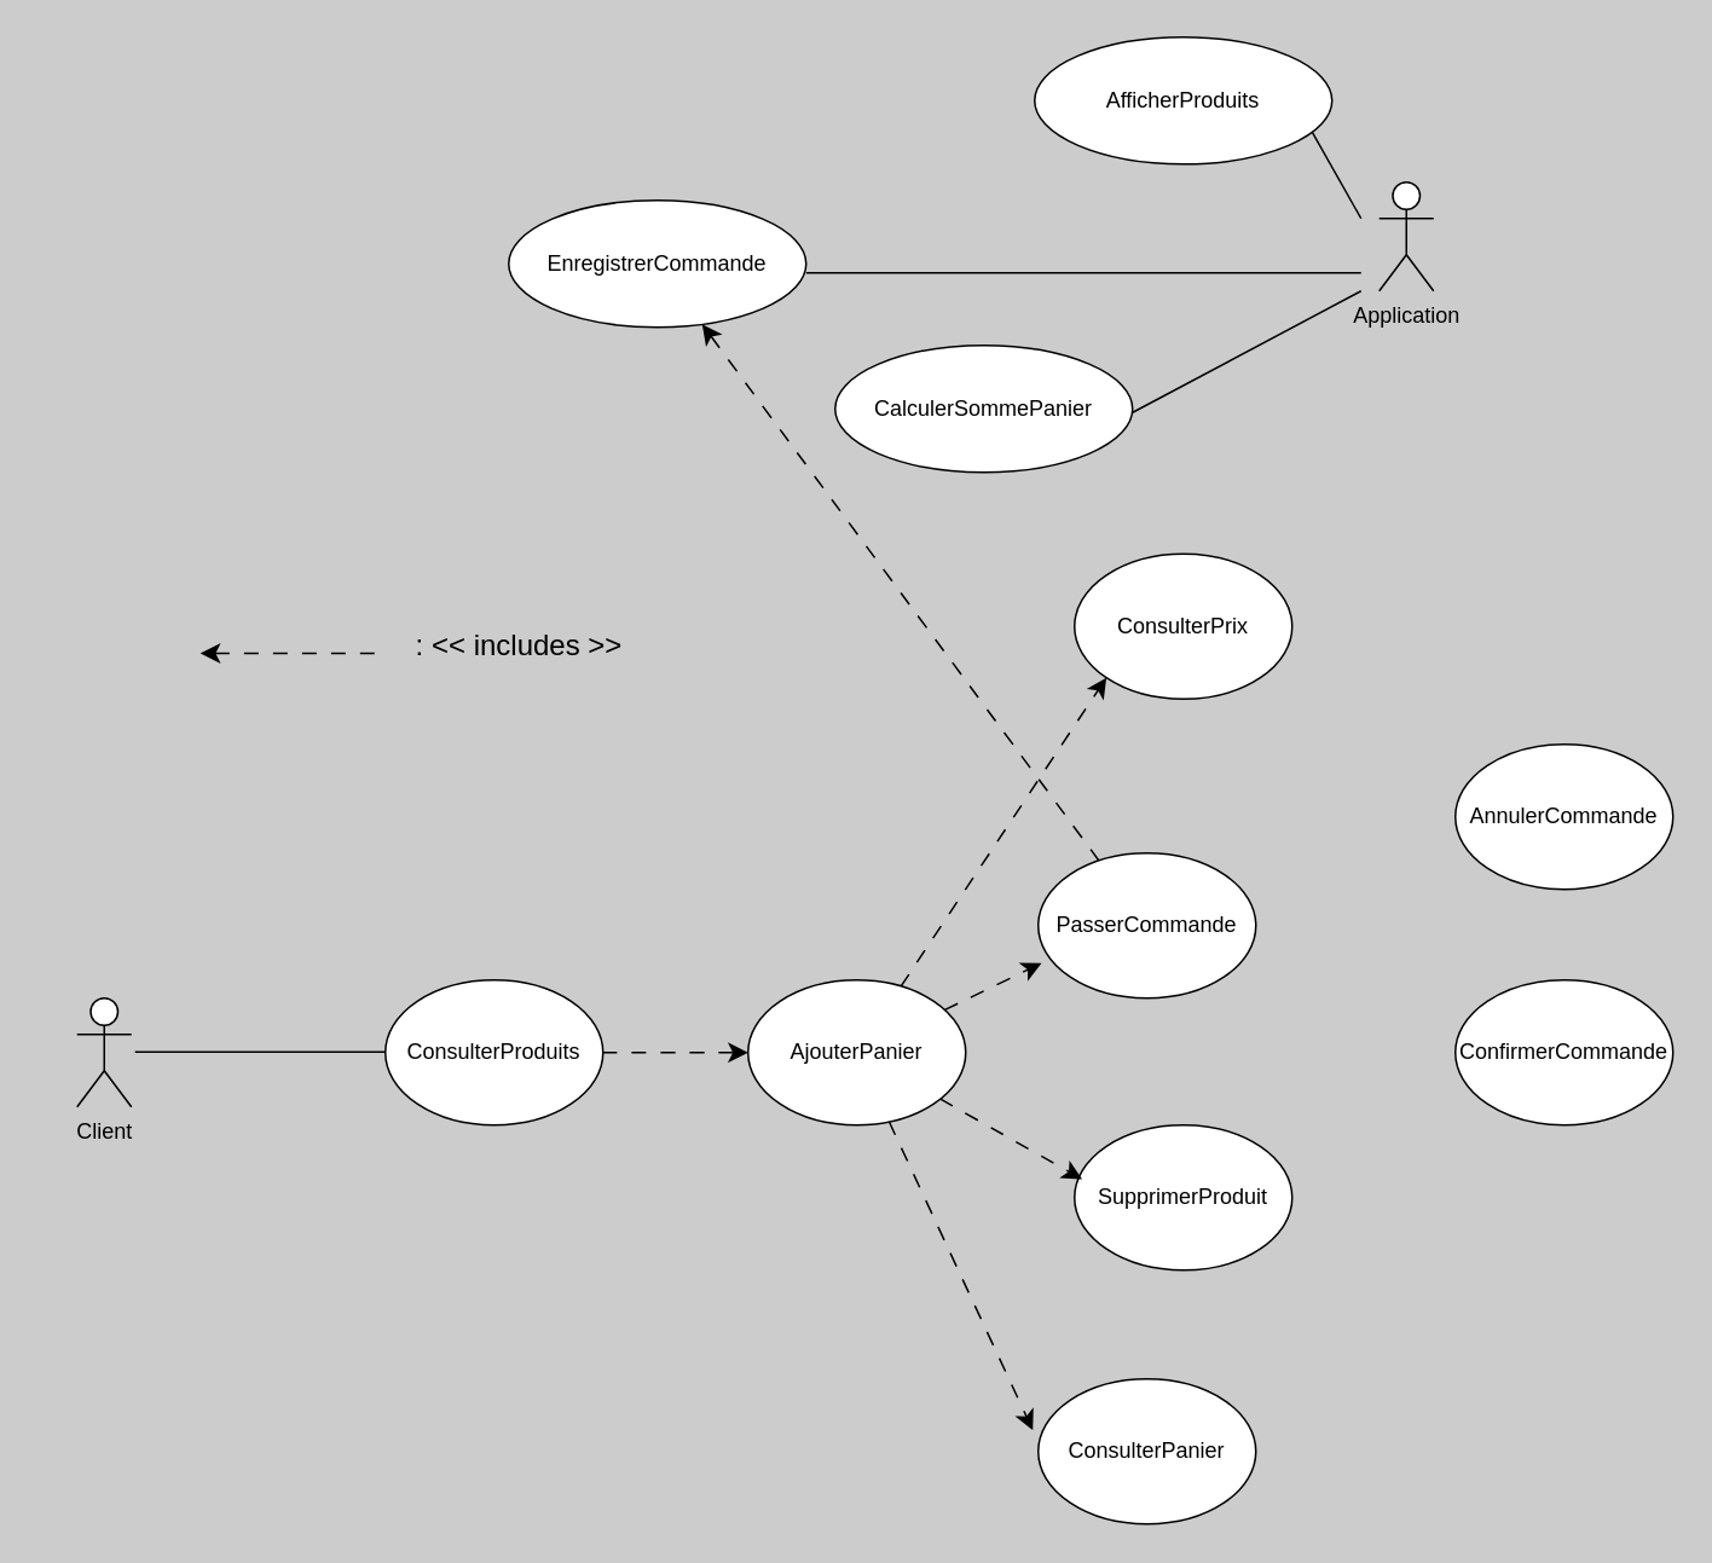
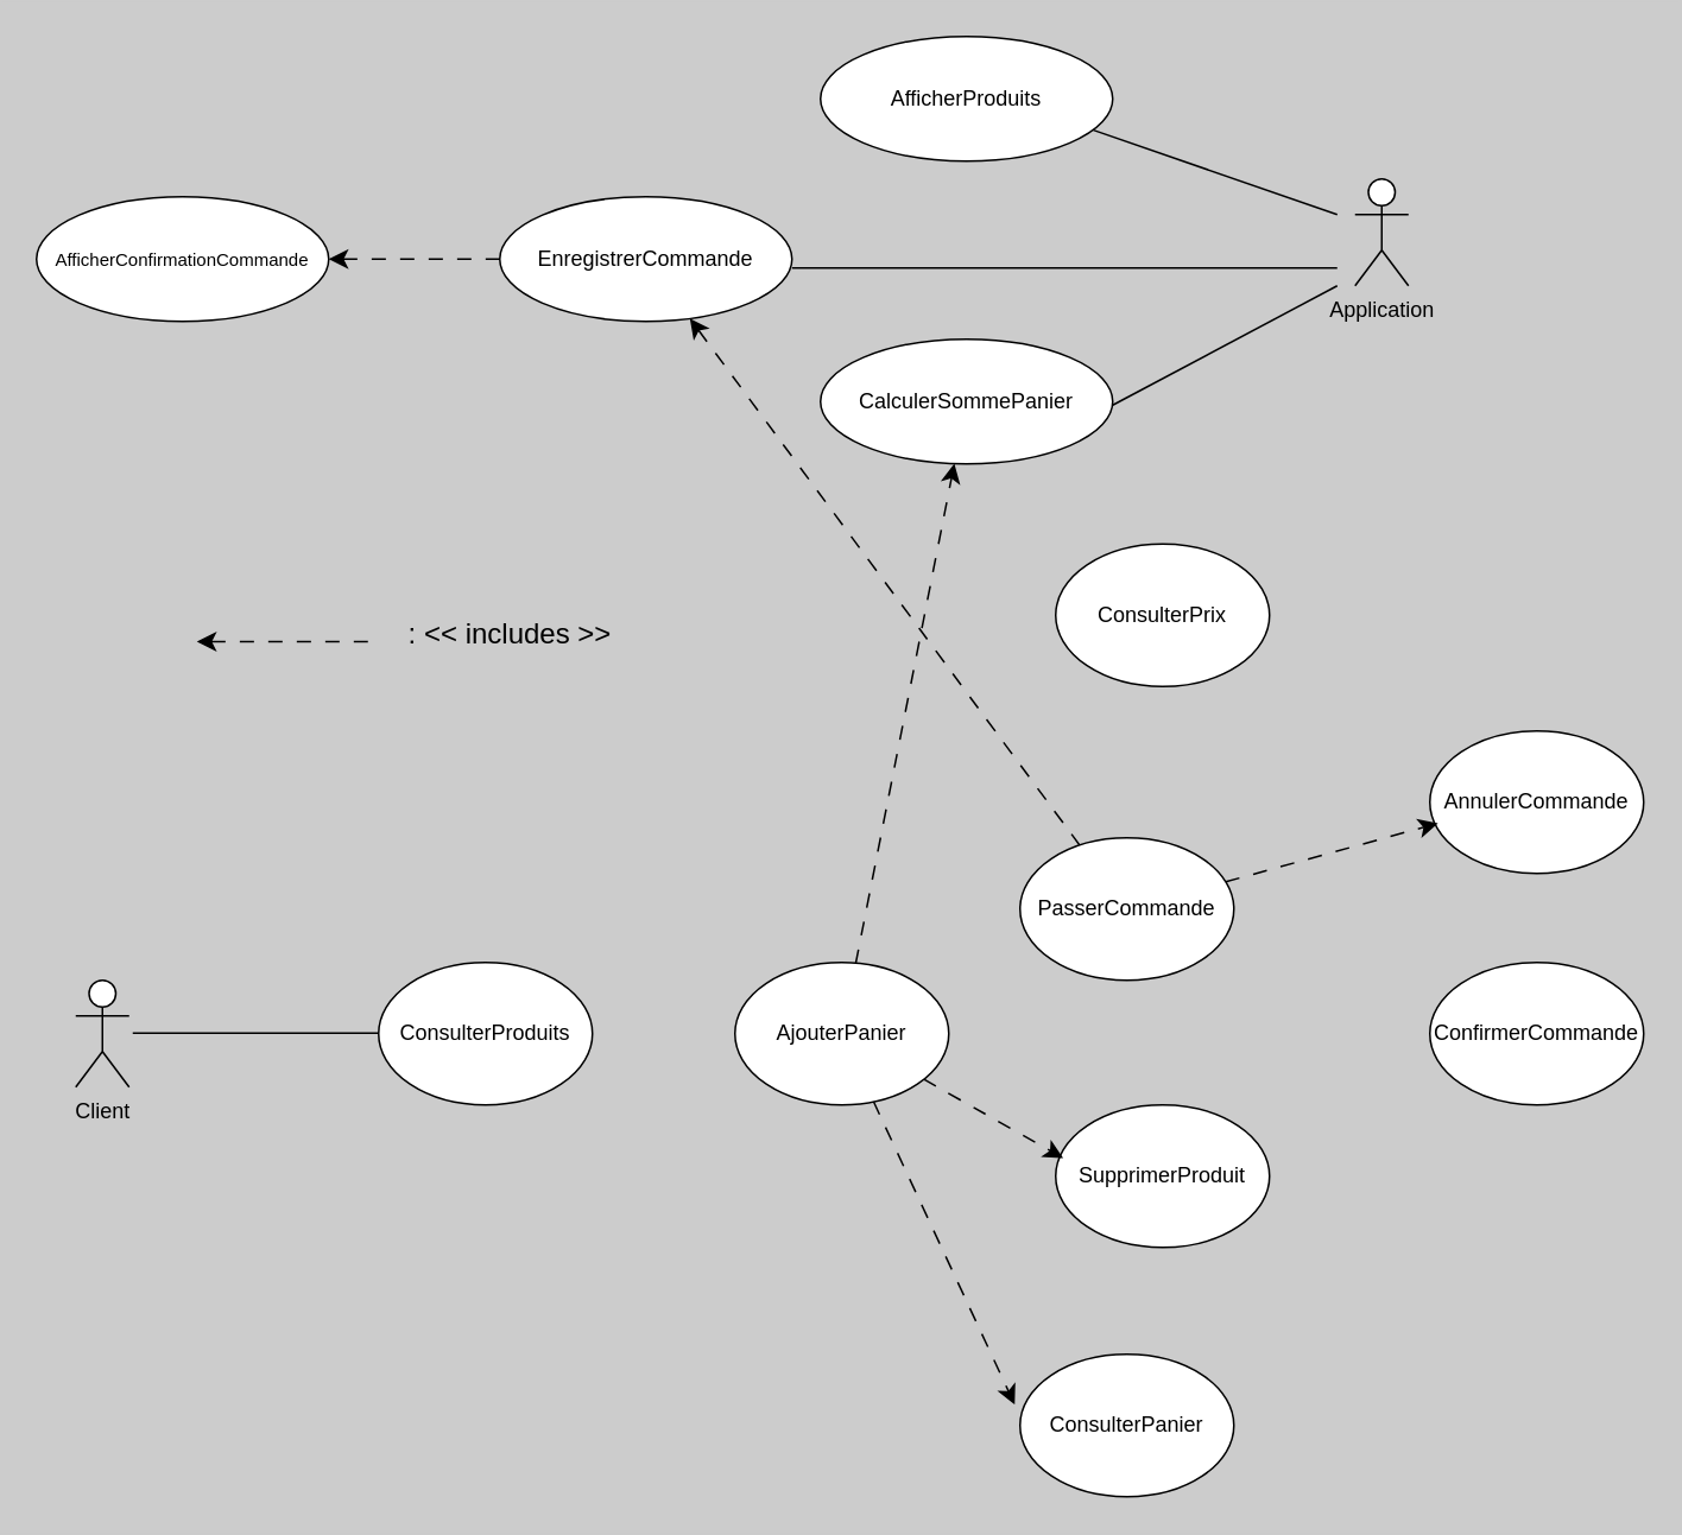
  <mxCell id="0" />
  <mxCell id="1" parent="0" />
  <mxCell id="2" value="Client" style="shape=umlActor;verticalLabelPosition=bottom;verticalAlign=top;html=1;outlineConnect=0;" vertex="1" parent="1"><mxGeometry x="42" y="550" width="30" height="60" as="geometry" /></mxCell>
  <mxCell id="3" value="Application" style="shape=umlActor;verticalLabelPosition=bottom;verticalAlign=top;html=1;outlineConnect=0;" vertex="1" parent="1"><mxGeometry x="760" y="100" width="30" height="60" as="geometry" /></mxCell>
- <mxCell id="4" value="" style="edgeStyle=none;curved=1;rounded=0;orthogonalLoop=1;jettySize=auto;html=1;fontSize=12;startSize=8;endSize=8;dashed=1;dashPattern=8 8;" edge="1" parent="1" source="5" target="7"><mxGeometry relative="1" as="geometry" /></mxCell>
  <mxCell id="5" value="ConsulterProduits" style="ellipse;whiteSpace=wrap;html=1;" vertex="1" parent="1"><mxGeometry x="212" y="540" width="120" height="80" as="geometry" /></mxCell>
- <mxCell id="6" style="edgeStyle=none;curved=1;rounded=0;orthogonalLoop=1;jettySize=auto;html=1;entryX=0;entryY=1;entryDx=0;entryDy=0;fontSize=12;startSize=8;endSize=8;dashed=1;dashPattern=8 8;" edge="1" parent="1" source="7" target="17"><mxGeometry relative="1" as="geometry" /></mxCell>
  <mxCell id="7" value="AjouterPanier" style="ellipse;whiteSpace=wrap;html=1;" vertex="1" parent="1"><mxGeometry x="412" y="540" width="120" height="80" as="geometry" /></mxCell>
  <mxCell id="8" value="SupprimerProduit" style="ellipse;whiteSpace=wrap;html=1;" vertex="1" parent="1"><mxGeometry x="592" y="620" width="120" height="80" as="geometry" /></mxCell>
  <mxCell id="9" value="ConsulterPanier" style="ellipse;whiteSpace=wrap;html=1;" vertex="1" parent="1"><mxGeometry x="572" y="760" width="120" height="80" as="geometry" /></mxCell>
  <mxCell id="10" style="edgeStyle=none;curved=1;rounded=0;orthogonalLoop=1;jettySize=auto;html=1;fontSize=12;startSize=8;endSize=8;dashed=1;dashPattern=8 8;" edge="1" parent="1" source="11" target="14"><mxGeometry relative="1" as="geometry" /></mxCell>
  <mxCell id="11" value="PasserCommande" style="ellipse;whiteSpace=wrap;html=1;" vertex="1" parent="1"><mxGeometry x="572" y="470" width="120" height="80" as="geometry" /></mxCell>
  <mxCell id="12" value="ConfirmerCommande" style="ellipse;whiteSpace=wrap;html=1;" vertex="1" parent="1"><mxGeometry x="802" y="540" width="120" height="80" as="geometry" /></mxCell>
+ <mxCell id="13" style="edgeStyle=none;curved=1;rounded=0;orthogonalLoop=1;jettySize=auto;html=1;entryX=1;entryY=0.5;entryDx=0;entryDy=0;fontSize=12;startSize=8;endSize=8;dashed=1;dashPattern=8 8;" edge="1" parent="1" source="14" target="18"><mxGeometry relative="1" as="geometry" /></mxCell>
  <mxCell id="14" value="EnregistrerCommande" style="ellipse;whiteSpace=wrap;html=1;" vertex="1" parent="1"><mxGeometry x="280" y="110" width="164" height="70" as="geometry" /></mxCell>
- <mxCell id="15" value="AfficherProduits" style="ellipse;whiteSpace=wrap;html=1;" vertex="1" parent="1"><mxGeometry x="570" y="20" width="164" height="70" as="geometry" /></mxCell>
+ <mxCell id="15" value="AfficherProduits" style="ellipse;whiteSpace=wrap;html=1;" vertex="1" parent="1"><mxGeometry x="460" y="20" width="164" height="70" as="geometry" /></mxCell>
  <mxCell id="16" value="CalculerSommePanier" style="ellipse;whiteSpace=wrap;html=1;" vertex="1" parent="1"><mxGeometry x="460" y="190" width="164" height="70" as="geometry" /></mxCell>
  <mxCell id="17" value="ConsulterPrix" style="ellipse;whiteSpace=wrap;html=1;" vertex="1" parent="1"><mxGeometry x="592" y="305" width="120" height="80" as="geometry" /></mxCell>
+ <mxCell id="18" value="&lt;font style=&quot;font-size: 10px;&quot;&gt;AfficherConfirmationCommande&lt;/font&gt;" style="ellipse;whiteSpace=wrap;html=1;" vertex="1" parent="1"><mxGeometry x="20" y="110" width="164" height="70" as="geometry" /></mxCell>
  <mxCell id="19" value=": &amp;lt;&amp;lt; includes &amp;gt;&amp;gt;" style="text;html=1;align=center;verticalAlign=middle;whiteSpace=wrap;rounded=0;fontSize=16;rotation=0;" vertex="1" parent="1"><mxGeometry x="220" y="340" width="132" height="30" as="geometry" /></mxCell>
- <mxCell id="20" style="edgeStyle=none;curved=1;rounded=0;orthogonalLoop=1;jettySize=auto;html=1;entryX=0.015;entryY=0.758;entryDx=0;entryDy=0;entryPerimeter=0;fontSize=12;startSize=8;endSize=8;dashed=1;dashPattern=8 8;" edge="1" parent="1" source="7" target="11"><mxGeometry relative="1" as="geometry" /></mxCell>
+ <mxCell id="20" style="edgeStyle=none;curved=1;rounded=0;orthogonalLoop=1;jettySize=auto;html=1;fontSize=12;startSize=8;endSize=8;dashed=1;dashPattern=8 8;" edge="1" parent="1" source="7" target="16"><mxGeometry relative="1" as="geometry" /></mxCell>
  <mxCell id="21" style="edgeStyle=none;curved=1;rounded=0;orthogonalLoop=1;jettySize=auto;html=1;entryX=0.035;entryY=0.373;entryDx=0;entryDy=0;entryPerimeter=0;fontSize=12;startSize=8;endSize=8;dashed=1;dashPattern=8 8;" edge="1" parent="1" source="7" target="8"><mxGeometry relative="1" as="geometry" /></mxCell>
  <mxCell id="22" style="edgeStyle=none;curved=1;rounded=0;orthogonalLoop=1;jettySize=auto;html=1;entryX=-0.025;entryY=0.353;entryDx=0;entryDy=0;entryPerimeter=0;fontSize=12;startSize=8;endSize=8;dashed=1;dashPattern=8 8;" edge="1" parent="1" source="7" target="9"><mxGeometry relative="1" as="geometry" /></mxCell>
  <mxCell id="23" value="AnnulerCommande" style="ellipse;whiteSpace=wrap;html=1;" vertex="1" parent="1"><mxGeometry x="802" y="410" width="120" height="80" as="geometry" /></mxCell>
+ <mxCell id="24" style="edgeStyle=none;curved=1;rounded=0;orthogonalLoop=1;jettySize=auto;html=1;entryX=0.038;entryY=0.648;entryDx=0;entryDy=0;entryPerimeter=0;fontSize=12;startSize=8;endSize=8;dashed=1;dashPattern=8 8;" edge="1" parent="1" source="11" target="23"><mxGeometry relative="1" as="geometry" /></mxCell>
  <mxCell id="25" value="" style="endArrow=none;html=1;rounded=0;fontSize=12;startSize=8;endSize=8;curved=1;" edge="1" parent="1"><mxGeometry width="50" height="50" relative="1" as="geometry"><mxPoint x="444" y="150" as="sourcePoint" /><mxPoint x="750" y="150" as="targetPoint" /></mxGeometry></mxCell>
  <mxCell id="26" value="" style="endArrow=none;html=1;rounded=0;fontSize=12;startSize=8;endSize=8;curved=1;" edge="1" parent="1"><mxGeometry width="50" height="50" relative="1" as="geometry"><mxPoint x="74" y="579.67" as="sourcePoint" /><mxPoint x="212" y="579.67" as="targetPoint" /></mxGeometry></mxCell>
  <mxCell id="27" value="" style="endArrow=none;html=1;rounded=0;fontSize=12;startSize=8;endSize=8;curved=1;exitX=0.934;exitY=0.751;exitDx=0;exitDy=0;exitPerimeter=0;" edge="1" parent="1" source="15"><mxGeometry width="50" height="50" relative="1" as="geometry"><mxPoint x="620" y="70" as="sourcePoint" /><mxPoint x="750" y="120" as="targetPoint" /></mxGeometry></mxCell>
  <mxCell id="28" value="" style="endArrow=none;html=1;rounded=0;fontSize=12;startSize=8;endSize=8;curved=1;" edge="1" parent="1"><mxGeometry width="50" height="50" relative="1" as="geometry"><mxPoint x="750" y="160" as="sourcePoint" /><mxPoint x="624" y="227" as="targetPoint" /></mxGeometry></mxCell>
  <mxCell id="29" style="edgeStyle=none;curved=1;rounded=0;orthogonalLoop=1;jettySize=auto;html=1;entryX=1;entryY=0.5;entryDx=0;entryDy=0;fontSize=12;startSize=8;endSize=8;dashed=1;dashPattern=8 8;" edge="1" parent="1"><mxGeometry relative="1" as="geometry"><mxPoint x="206" y="359.81" as="sourcePoint" /><mxPoint x="110" y="359.81" as="targetPoint" /></mxGeometry></mxCell>
